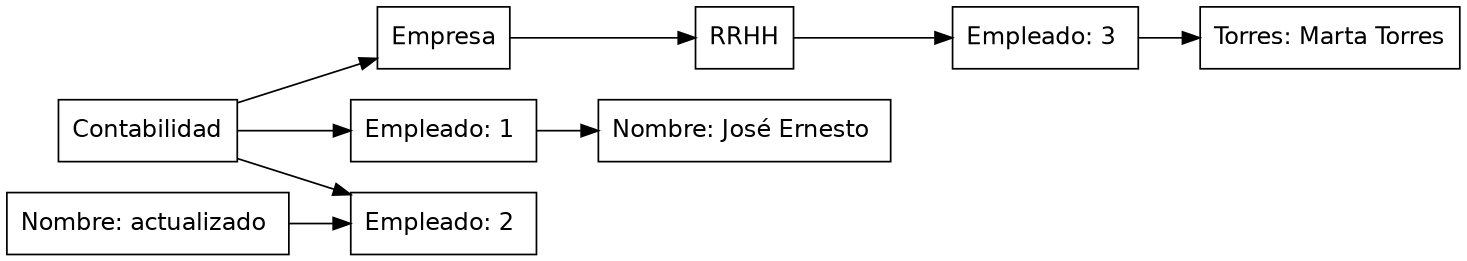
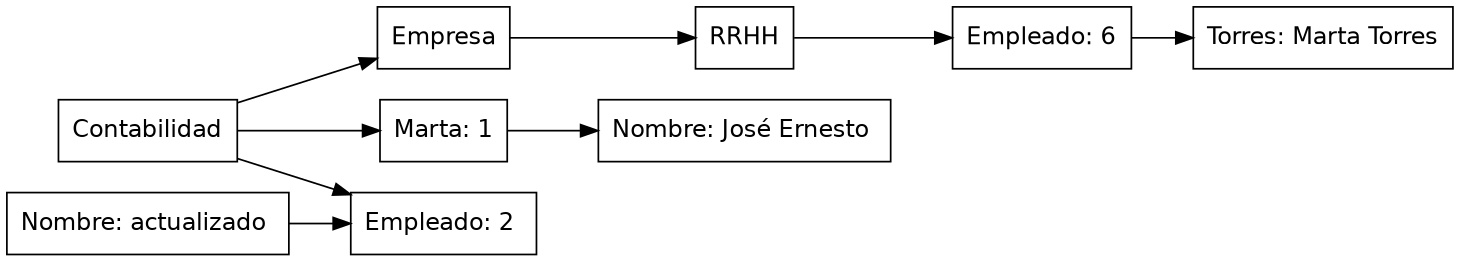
  digraph {
    fontname="DejaVu Sans"
    rankdir=LR
    node [fontname="DejaVu Sans" shape=elipse]
    edge [fontname="DejaVu Sans"]
    n1 [label=Empresa]
    n2 [label=RRHH]
    n3 [label=Contabilidad]
-   n4 [label="Empleado: 1 "]
+   n4 [label="Marta: 1"]
    n5 [label="Empleado: 2 "]
-   n6 [label="Empleado: 3 "]
+   n6 [label="Empleado: 6"]
    n7 [label="Nombre: José Ernesto "]
    n8 [label="Nombre: actualizado "]
    n9 [label="Torres: Marta Torres"]
    n1 -> n2
    n2 -> n6
    n3 -> n1
    n3 -> n4
    n3 -> n5
    n4 -> n7
    n6 -> n9
    n8 -> n5
  }
